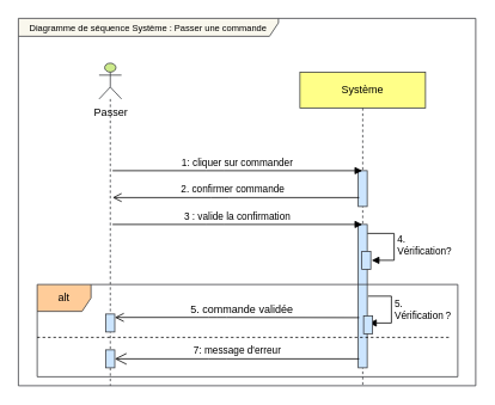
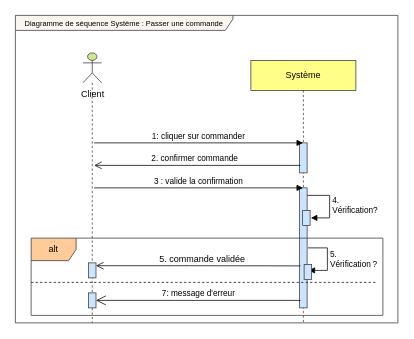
  <mxCell id="0" />
  <mxCell id="1" parent="0" />
  <mxCell id="2" value="" style="shape=umlLifeline;participant=umlActor;perimeter=lifelinePerimeter;whiteSpace=wrap;html=1;container=1;collapsible=0;recursiveResize=0;verticalAlign=top;spacingTop=36;outlineConnect=0;fillColor=#cdeb8b;strokeColor=#36393d;" vertex="1" parent="1"><mxGeometry x="110" width="25" height="360" as="geometry" y="70" /></mxCell>
  <mxCell id="3" value="" style="html=1;points=[[0,0,0,0,5],[0,1,0,0,-5],[1,0,0,0,5],[1,1,0,0,-5]];perimeter=orthogonalPerimeter;outlineConnect=0;targetShapes=umlLifeline;portConstraint=eastwest;newEdgeStyle={&quot;curved&quot;:0,&quot;rounded&quot;:0};fillColor=#cce5ff;strokeColor=#36393d;" vertex="1" parent="2"><mxGeometry x="7.5" y="280" width="10" height="20" as="geometry" /></mxCell>
  <mxCell id="4" value="" style="html=1;points=[[0,0,0,0,5],[0,1,0,0,-5],[1,0,0,0,5],[1,1,0,0,-5]];perimeter=orthogonalPerimeter;outlineConnect=0;targetShapes=umlLifeline;portConstraint=eastwest;newEdgeStyle={&quot;curved&quot;:0,&quot;rounded&quot;:0};fillColor=#cce5ff;strokeColor=#36393d;" vertex="1" parent="2"><mxGeometry x="7.5" y="320" width="10" height="20" as="geometry" /></mxCell>
  <mxCell id="5" value="Système" style="shape=umlLifeline;perimeter=lifelinePerimeter;whiteSpace=wrap;html=1;container=1;collapsible=0;recursiveResize=0;outlineConnect=0;fillColor=#ffff88;strokeColor=#36393d;" vertex="1" parent="1"><mxGeometry x="334" y="80" width="140" height="350" as="geometry" /></mxCell>
  <mxCell id="6" value="" style="html=1;points=[[0,0,0,0,5],[0,1,0,0,-5],[1,0,0,0,5],[1,1,0,0,-5]];perimeter=orthogonalPerimeter;outlineConnect=0;targetShapes=umlLifeline;portConstraint=eastwest;newEdgeStyle={&quot;curved&quot;:0,&quot;rounded&quot;:0};fillColor=#cce5ff;strokeColor=#36393d;" vertex="1" parent="5"><mxGeometry x="65" y="110" width="10" height="40" as="geometry" /></mxCell>
  <mxCell id="7" value="" style="html=1;verticalAlign=bottom;endArrow=open;endSize=8;" edge="1" parent="5"><mxGeometry relative="1" as="geometry"><mxPoint x="66" y="140" as="sourcePoint" /><mxPoint x="-209" y="140" as="targetPoint" /><Array as="points"><mxPoint x="-89.5" y="140" /></Array></mxGeometry></mxCell>
  <mxCell id="8" value="2. confirmer commande" style="edgeLabel;html=1;align=center;verticalAlign=middle;resizable=0;points=[];" vertex="1" connectable="0" parent="7"><mxGeometry x="0.307" relative="1" as="geometry"><mxPoint x="38" y="-10" as="offset" /></mxGeometry></mxCell>
  <mxCell id="9" value="&lt;div&gt;4.&amp;nbsp;&lt;/div&gt;&lt;div&gt;Vérification?&lt;/div&gt;" style="html=1;align=left;spacingLeft=2;endArrow=block;rounded=0;edgeStyle=orthogonalEdgeStyle;curved=0;rounded=0;" edge="1" parent="5"><mxGeometry relative="1" as="geometry"><mxPoint x="75" y="180" as="sourcePoint" /><Array as="points"><mxPoint x="105" y="210" /></Array><mxPoint x="80" y="210" as="targetPoint" /></mxGeometry></mxCell>
  <mxCell id="10" value="" style="html=1;points=[[0,0,0,0,5],[0,1,0,0,-5],[1,0,0,0,5],[1,1,0,0,-5]];perimeter=orthogonalPerimeter;outlineConnect=0;targetShapes=umlLifeline;portConstraint=eastwest;newEdgeStyle={&quot;curved&quot;:0,&quot;rounded&quot;:0};fillColor=#cce5ff;strokeColor=#36393d;" vertex="1" parent="5"><mxGeometry x="65" y="170" width="10" height="160" as="geometry" /></mxCell>
  <mxCell id="11" value="" style="html=1;points=[[0,0,0,0,5],[0,1,0,0,-5],[1,0,0,0,5],[1,1,0,0,-5]];perimeter=orthogonalPerimeter;outlineConnect=0;targetShapes=umlLifeline;portConstraint=eastwest;newEdgeStyle={&quot;curved&quot;:0,&quot;rounded&quot;:0};fillColor=#cce5ff;strokeColor=#36393d;" vertex="1" parent="5"><mxGeometry x="69" y="200" width="10" height="20" as="geometry" /></mxCell>
  <mxCell id="12" value="alt" style="shape=umlFrame;whiteSpace=wrap;html=1;fillColor=#ffcc99;strokeColor=#36393d;" vertex="1" parent="1"><mxGeometry x="41" y="317" width="469" height="103" as="geometry" /></mxCell>
  <mxCell id="13" value="1: cliquer sur commander" style="html=1;verticalAlign=bottom;endArrow=block;" edge="1" parent="1"><mxGeometry x="-0.002" width="80" relative="1" as="geometry"><mxPoint x="125" y="190" as="sourcePoint" /><mxPoint x="403.5" y="190" as="targetPoint" /><Array as="points"><mxPoint x="240" y="190" /></Array><mxPoint as="offset" /></mxGeometry></mxCell>
  <mxCell id="14" value="3&amp;nbsp;: valide la confirmation" style="html=1;verticalAlign=bottom;endArrow=block;" edge="1" parent="1"><mxGeometry width="80" relative="1" as="geometry"><mxPoint x="125" y="250" as="sourcePoint" /><mxPoint x="403.5" y="250" as="targetPoint" /><Array as="points"><mxPoint x="240" y="250" /></Array></mxGeometry></mxCell>
  <mxCell id="15" value="" style="html=1;verticalAlign=bottom;endArrow=open;endSize=8;" edge="1" parent="1"><mxGeometry relative="1" as="geometry"><mxPoint x="400" y="354" as="sourcePoint" /><mxPoint x="127.5" y="353.76" as="targetPoint" /><Array as="points"><mxPoint x="242" y="353.76" /></Array></mxGeometry></mxCell>
  <mxCell id="16" value="&lt;div style=&quot;font-size: 10px;&quot;&gt;&lt;font style=&quot;font-size: 10px;&quot;&gt;Diagramme de séquence Système : Passer une commande&lt;br&gt;&lt;/font&gt;&lt;/div&gt;" style="shape=umlFrame;whiteSpace=wrap;html=1;pointerEvents=0;width=290;height=20;fillColor=#f9f7ed;strokeColor=#36393d;" vertex="1" parent="1"><mxGeometry x="20" y="20" width="510" height="410" as="geometry" /></mxCell>
- <mxCell id="17" value="Passer" style="text;html=1;align=center;verticalAlign=middle;resizable=0;points=[];autosize=1;strokeColor=none;fillColor=none;" vertex="1" parent="1"><mxGeometry x="92.5" y="110" width="60" height="30" as="geometry" /></mxCell>
+ <mxCell id="17" value="Client" style="text;html=1;align=center;verticalAlign=middle;resizable=0;points=[];autosize=1;strokeColor=none;fillColor=none;" vertex="1" parent="1"><mxGeometry x="92.5" y="110" width="60" height="30" as="geometry" /></mxCell>
  <mxCell id="18" value="7: message d'erreur" style="html=1;verticalAlign=bottom;endArrow=open;endSize=11;startSize=0;jumpSize=14;" edge="1" parent="1"><mxGeometry relative="1" as="geometry"><mxPoint x="400" y="400" as="sourcePoint" /><mxPoint x="127.5" y="400" as="targetPoint" /><Array as="points"><mxPoint x="242.5" y="400" /></Array></mxGeometry></mxCell>
  <mxCell id="19" value="5. commande validée" style="text;html=1;align=center;verticalAlign=middle;resizable=0;points=[];autosize=1;strokeColor=none;fillColor=none;" vertex="1" parent="1"><mxGeometry x="199" y="330" width="140" height="30" as="geometry" /></mxCell>
  <mxCell id="20" value="" style="line;strokeWidth=1;fillColor=none;align=left;verticalAlign=middle;spacingTop=-1;spacingLeft=3;spacingRight=3;rotatable=0;labelPosition=right;points=[];portConstraint=eastwest;strokeColor=inherit;dashed=1;" vertex="1" parent="1"><mxGeometry x="41" y="372" width="460" height="8" as="geometry" /></mxCell>
  <mxCell id="21" value="&lt;div&gt;5.&amp;nbsp;&lt;/div&gt;&lt;div&gt;Vérification ?&lt;/div&gt;" style="html=1;align=left;spacingLeft=2;endArrow=block;rounded=0;edgeStyle=orthogonalEdgeStyle;curved=0;rounded=0;" edge="1" parent="1"><mxGeometry relative="1" as="geometry"><mxPoint x="410" y="330" as="sourcePoint" /><Array as="points"><mxPoint x="436" y="360" /></Array><mxPoint x="411" y="360" as="targetPoint" /></mxGeometry></mxCell>
  <mxCell id="22" value="" style="html=1;points=[[0,0,0,0,5],[0,1,0,0,-5],[1,0,0,0,5],[1,1,0,0,-5]];perimeter=orthogonalPerimeter;outlineConnect=0;targetShapes=umlLifeline;portConstraint=eastwest;newEdgeStyle={&quot;curved&quot;:0,&quot;rounded&quot;:0};fillColor=#cce5ff;strokeColor=#36393d;" vertex="1" parent="1"><mxGeometry x="405" y="352" width="10" height="20" as="geometry" /></mxCell>
